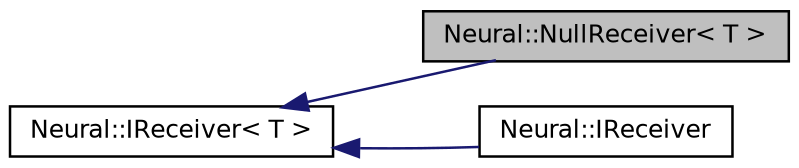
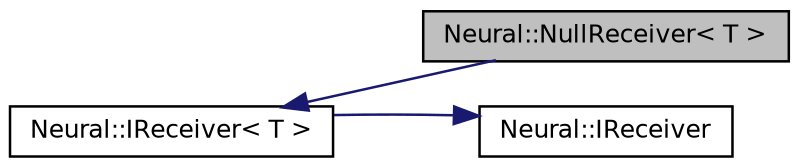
  digraph {
    rankdir=LR
    node [color=black fillcolor=white fontname=Helvetica fontsize=10 shape=record style=filled]
    edge [color=midnightblue dir=back fontname=Helvetica fontsize=10 labelfontname=Helvetica labelfontsize=10 style=solid]
    n1 [fillcolor=grey75 fontcolor=black height=0.2 label="Neural::NullReceiver\< T \>" width=0.4]
    n2 [height=0.2 label="Neural::IReceiver\< T \>" width=0.4]
    n3 [height=0.2 label="Neural::IReceiver" width=0.4]
    n2 -> n1
-   n2 -> n3
+   n3 -> n2
  }
